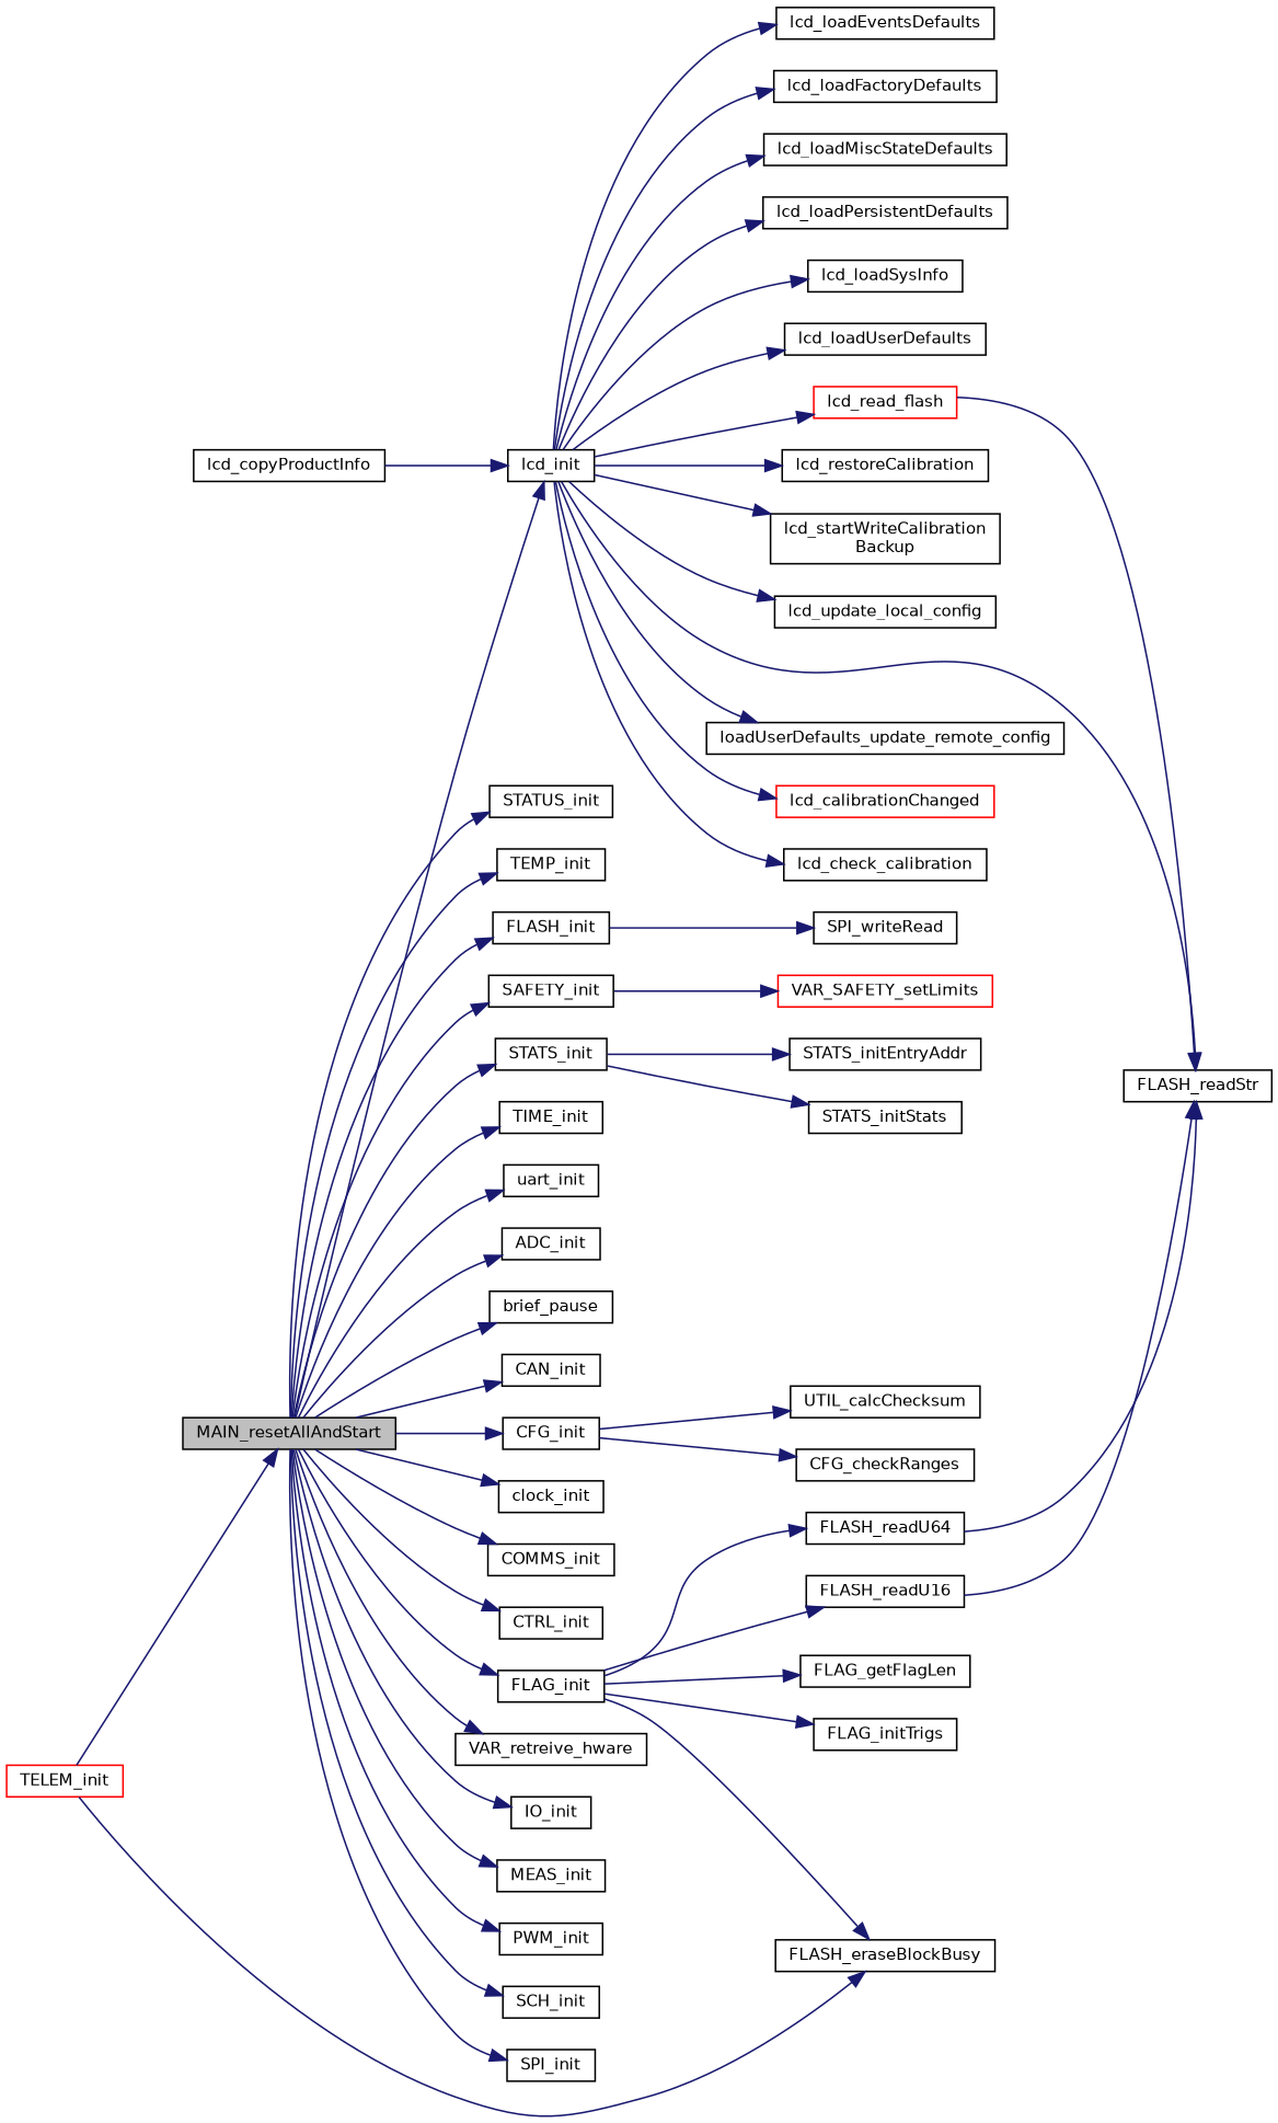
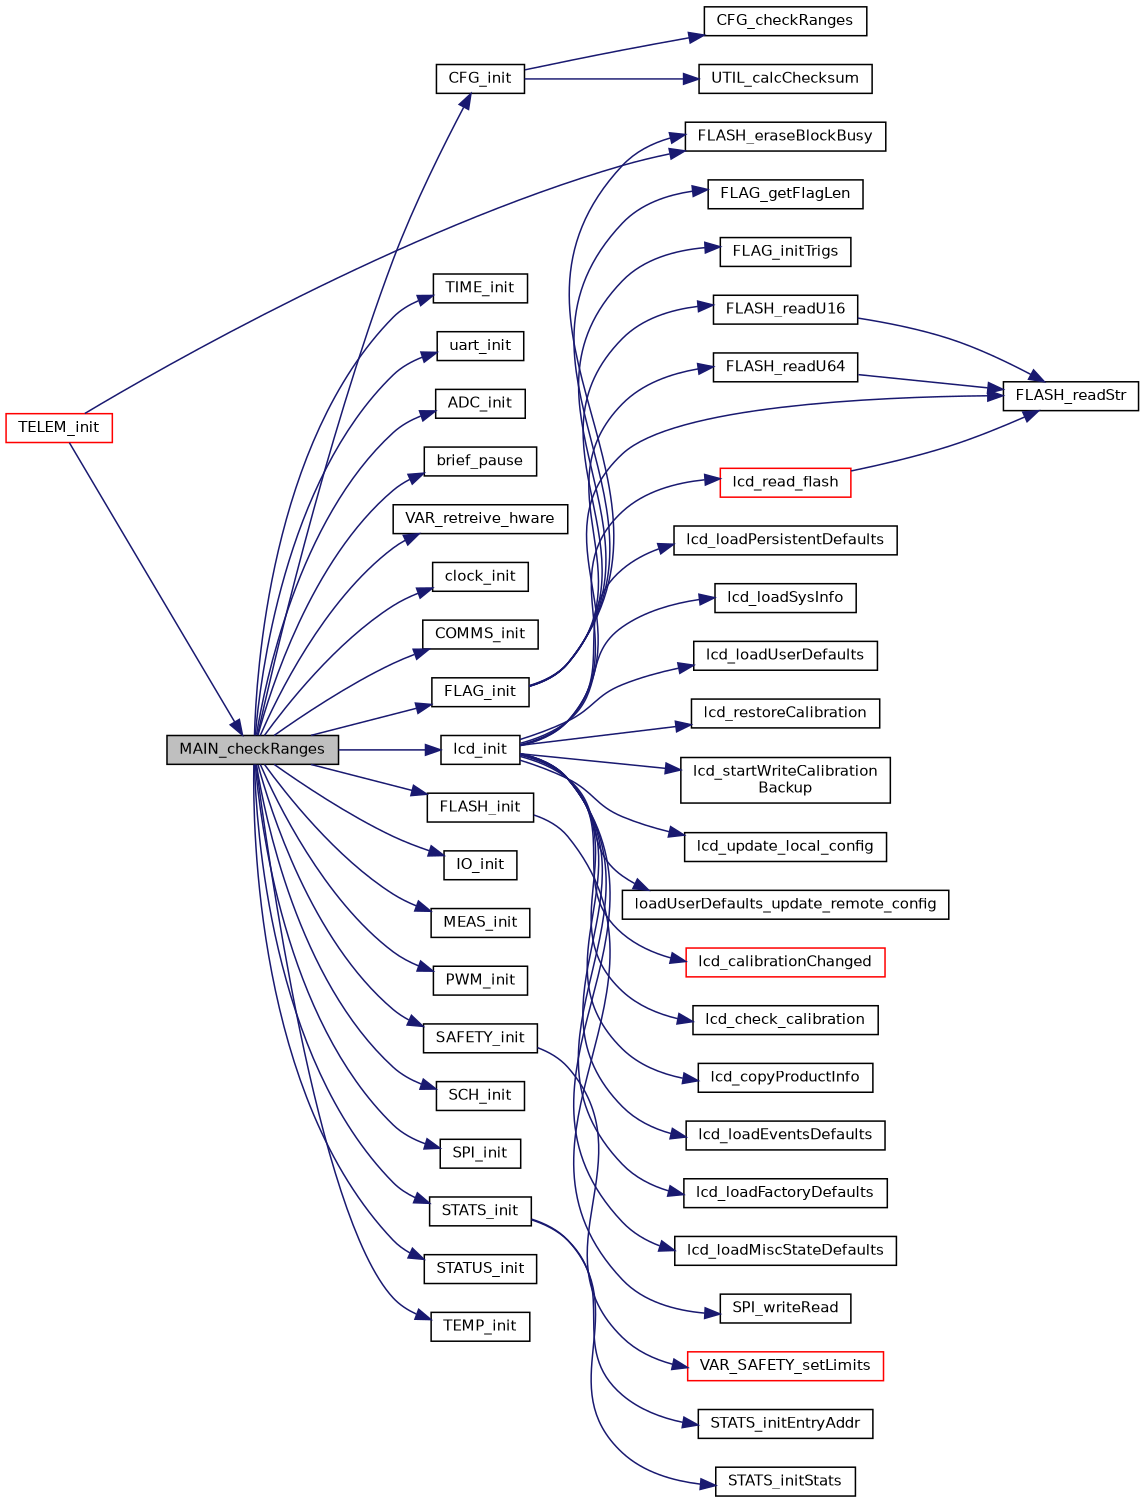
  digraph {
    rankdir=LR
    node [color=black fillcolor=white fontname=Helvetica fontsize=10 shape=record style=filled]
    edge [color=midnightblue fontname=Helvetica fontsize=10 labelfontname=Helvetica labelfontsize=10 style=solid]
-   n1 [fillcolor=grey75 fontcolor=black height=0.2 label=MAIN_resetAllAndStart width=0.4]
+   n1 [fillcolor=grey75 fontcolor=black height=0.2 label=MAIN_checkRanges width=0.4]
    n2 [height=0.2 label=ADC_init width=0.4]
    n3 [height=0.2 label=brief_pause width=0.4]
-   n4 [height=0.2 label=CAN_init width=0.4]
    n5 [height=0.2 label=CFG_init width=0.4]
    n6 [height=0.2 label=clock_init width=0.4]
    n7 [height=0.2 label=COMMS_init width=0.4]
-   n8 [height=0.2 label=CTRL_init width=0.4]
    n9 [height=0.2 label=FLAG_init width=0.4]
    n10 [height=0.2 label=FLASH_init width=0.4]
    n11 [height=0.2 label=IO_init width=0.4]
    n12 [height=0.2 label=lcd_init width=0.4]
    n13 [height=0.2 label=MEAS_init width=0.4]
    n14 [height=0.2 label=PWM_init width=0.4]
    n15 [height=0.2 label=SAFETY_init width=0.4]
    n16 [height=0.2 label=SCH_init width=0.4]
    n17 [height=0.2 label=SPI_init width=0.4]
    n18 [height=0.2 label=STATS_init width=0.4]
    n19 [height=0.2 label=STATUS_init width=0.4]
    n20 [height=0.2 label=TEMP_init width=0.4]
    n21 [height=0.2 label=TIME_init width=0.4]
    n22 [height=0.2 label=uart_init width=0.4]
    n23 [height=0.2 label=VAR_retreive_hware width=0.4]
    n24 [height=0.2 label=CFG_checkRanges width=0.4]
    n25 [height=0.2 label=UTIL_calcChecksum width=0.4]
    n26 [height=0.2 label=FLAG_getFlagLen width=0.4]
    n27 [height=0.2 label=FLAG_initTrigs width=0.4]
    n28 [height=0.2 label=FLASH_eraseBlockBusy width=0.4]
    n29 [height=0.2 label=FLASH_readU16 width=0.4]
    n30 [height=0.2 label=FLASH_readU64 width=0.4]
    n31 [height=0.2 label=SPI_writeRead width=0.4]
    n32 [height=0.2 label=FLASH_readStr width=0.4]
    n33 [color=red height=0.2 label=lcd_calibrationChanged width=0.4]
    n34 [height=0.2 label=lcd_check_calibration width=0.4]
    n35 [height=0.2 label=lcd_copyProductInfo width=0.4]
    n36 [height=0.2 label=lcd_loadEventsDefaults width=0.4]
    n37 [height=0.2 label=lcd_loadFactoryDefaults width=0.4]
    n38 [height=0.2 label=lcd_loadMiscStateDefaults width=0.4]
    n39 [height=0.2 label=lcd_loadPersistentDefaults width=0.4]
    n40 [height=0.2 label=lcd_loadSysInfo width=0.4]
    n41 [height=0.2 label=lcd_loadUserDefaults width=0.4]
    n42 [color=red height=0.2 label=lcd_read_flash width=0.4]
    n43 [height=0.2 label=lcd_restoreCalibration width=0.4]
    n44 [height=0.2 label="lcd_startWriteCalibration\lBackup" width=0.4]
    n45 [height=0.2 label=lcd_update_local_config width=0.4]
    n46 [height=0.2 label=loadUserDefaults_update_remote_config width=0.4]
    n47 [color=red height=0.2 label=VAR_SAFETY_setLimits width=0.4]
    n48 [height=0.2 label=STATS_initEntryAddr width=0.4]
    n49 [height=0.2 label=STATS_initStats width=0.4]
    n50 [color=red height=0.2 label=TELEM_init width=0.4]
    n1 -> n2
    n1 -> n3
-   n1 -> n4
    n1 -> n5
    n1 -> n6
    n1 -> n7
-   n1 -> n8
    n1 -> n9
    n1 -> n10
    n1 -> n11
    n1 -> n12
    n1 -> n13
    n1 -> n14
    n1 -> n15
    n1 -> n16
    n1 -> n17
    n1 -> n18
    n1 -> n19
    n1 -> n20
    n1 -> n21
    n1 -> n22
    n1 -> n23
    n5 -> n24
    n5 -> n25
    n9 -> n26
    n9 -> n27
    n9 -> n28
    n9 -> n29
    n9 -> n30
    n10 -> n31
    n12 -> n32
    n12 -> n33
    n12 -> n34
-   n35 -> n12
+   n12 -> n35
    n12 -> n36
    n12 -> n37
    n12 -> n38
    n12 -> n39
    n12 -> n40
    n12 -> n41
    n12 -> n42
    n12 -> n43
    n12 -> n44
    n12 -> n45
    n12 -> n46
    n15 -> n47
    n18 -> n48
    n18 -> n49
    n29 -> n32
    n30 -> n32
    n42 -> n32
    n50 -> n1
    n50 -> n28
  }
